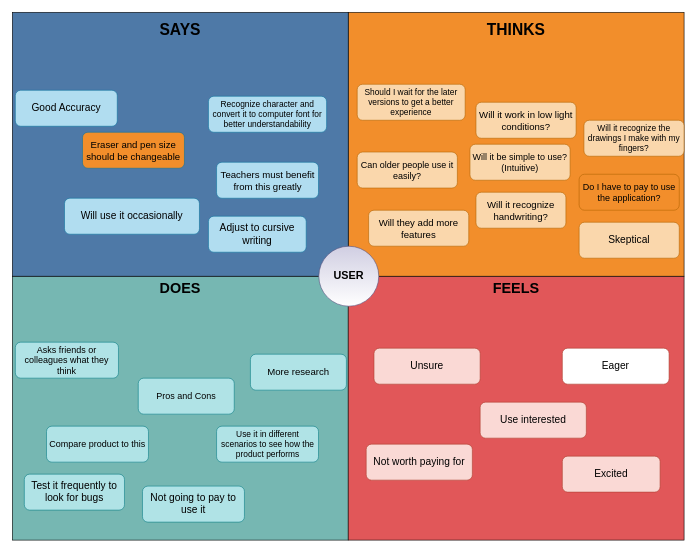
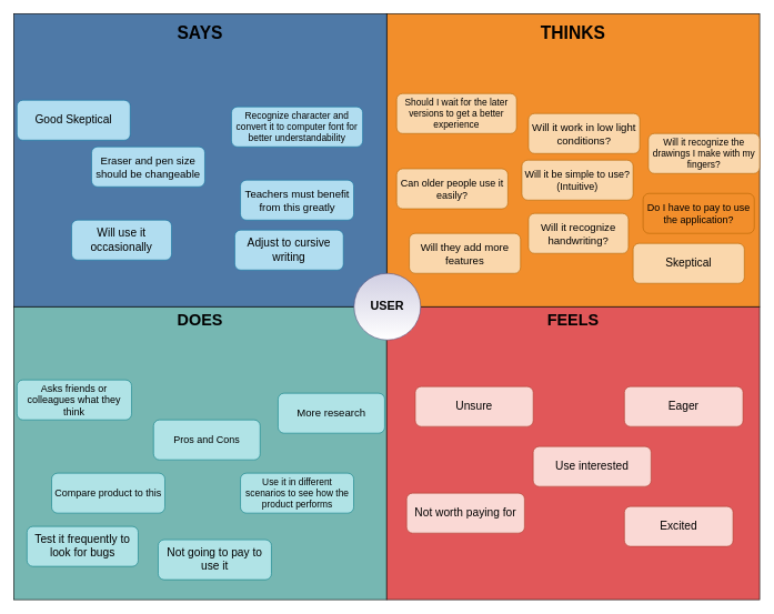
  <mxCell id="0" />
  <mxCell id="1" parent="0" />
  <mxCell id="2" value="" style="rounded=0;whiteSpace=wrap;html=1;fillColor=#76b7b2;" parent="1" vertex="1"><mxGeometry x="20" y="460" width="560" height="440" as="geometry" /></mxCell>
  <mxCell id="3" value="" style="rounded=0;whiteSpace=wrap;html=1;fillColor=#e15759;" parent="1" vertex="1"><mxGeometry x="580" y="460" width="560" height="440" as="geometry" /></mxCell>
  <mxCell id="4" value="" style="rounded=0;whiteSpace=wrap;html=1;fillColor=#f28e2b;" parent="1" vertex="1"><mxGeometry x="580" y="20" width="560" height="440" as="geometry" /></mxCell>
  <mxCell id="5" value="&lt;h1&gt;&lt;br&gt;&lt;/h1&gt;" style="rounded=0;whiteSpace=wrap;html=1;fillColor=#4e79a7;" parent="1" vertex="1"><mxGeometry x="20" y="20" width="560" height="440" as="geometry" /></mxCell>
  <mxCell id="6" value="&lt;font style=&quot;font-size: 17px&quot;&gt;Excited&lt;/font&gt;" style="rounded=1;whiteSpace=wrap;html=1;fillColor=#fad9d5;strokeColor=#ae4132;" parent="1" vertex="1"><mxGeometry x="937" y="760" width="163" height="60" as="geometry" /></mxCell>
- <mxCell id="7" value="&lt;div style=&quot;font-size: 17px&quot;&gt;&lt;font style=&quot;font-size: 17px&quot;&gt;Skeptical&lt;/font&gt;&lt;/div&gt;" style="rounded=1;whiteSpace=wrap;html=1;fillColor=#fad7ac;strokeColor=#b46504;" parent="1" vertex="1"><mxGeometry x="965" y="370" width="167" height="60" as="geometry" /></mxCell>
+ <mxCell id="7" value="&lt;div style=&quot;font-size: 17px&quot;&gt;&lt;font style=&quot;font-size: 17px&quot;&gt;Skeptical&lt;/font&gt;&lt;/div&gt;" style="rounded=1;whiteSpace=wrap;html=1;fillColor=#fad7ac;strokeColor=#b46504;" parent="1" vertex="1"><mxGeometry x="950" y="365" width="167" height="60" as="geometry" /></mxCell>
  <mxCell id="8" value="&lt;font style=&quot;font-size: 17px&quot;&gt;Not worth paying for&lt;/font&gt;" style="rounded=1;whiteSpace=wrap;html=1;fillColor=#fad9d5;strokeColor=#ae4132;" parent="1" vertex="1"><mxGeometry x="610" y="740" width="177" height="60" as="geometry" /></mxCell>
  <mxCell id="9" value="&lt;div style=&quot;font-size: 17px&quot;&gt;&lt;font style=&quot;font-size: 17px&quot;&gt;Unsure&lt;/font&gt;&lt;/div&gt;" style="rounded=1;whiteSpace=wrap;html=1;fillColor=#fad9d5;strokeColor=#ae4132;" parent="1" vertex="1"><mxGeometry x="623" y="580" width="177" height="60" as="geometry" /></mxCell>
- <mxCell id="10" value="&lt;div style=&quot;font-size: 17px&quot;&gt;&lt;font style=&quot;font-size: 17px&quot;&gt;Eager&lt;/font&gt;&lt;/div&gt;" style="rounded=1;whiteSpace=wrap;html=1;fillColor=#ffffff;strokeColor=#ae4132;" parent="1" vertex="1"><mxGeometry x="937" y="580" width="178" height="60" as="geometry" /></mxCell>
+ <mxCell id="10" value="&lt;div style=&quot;font-size: 17px&quot;&gt;&lt;font style=&quot;font-size: 17px&quot;&gt;Eager&lt;/font&gt;&lt;/div&gt;" style="rounded=1;whiteSpace=wrap;html=1;fillColor=#fad9d5;strokeColor=#ae4132;" parent="1" vertex="1"><mxGeometry x="937" y="580" width="178" height="60" as="geometry" /></mxCell>
  <mxCell id="11" value="&lt;div style=&quot;font-size: 17px&quot;&gt;&lt;font style=&quot;font-size: 17px&quot;&gt;Use interested&lt;/font&gt;&lt;/div&gt;" style="rounded=1;whiteSpace=wrap;html=1;fillColor=#fad9d5;strokeColor=#ae4132;" parent="1" vertex="1"><mxGeometry x="800" y="670" width="177" height="60" as="geometry" /></mxCell>
- <mxCell id="12" value="&lt;font style=&quot;font-size: 16px&quot;&gt;Eraser and pen size should be changeable&lt;/font&gt;" style="rounded=1;whiteSpace=wrap;html=1;fillColor=#f28e2b;strokeColor=#10739e;" parent="1" vertex="1"><mxGeometry x="137" y="220" width="170" height="60" as="geometry" /></mxCell>
- <mxCell id="13" value="&lt;div style=&quot;font-size: 17px&quot;&gt;&lt;font style=&quot;font-size: 17px&quot;&gt;Good Accuracy&lt;/font&gt;&lt;/div&gt;" style="rounded=1;whiteSpace=wrap;html=1;fillColor=#b1ddf0;strokeColor=#10739e;" parent="1" vertex="1"><mxGeometry x="25" y="150" width="170" height="60" as="geometry" /></mxCell>
- <mxCell id="14" value="&lt;font style=&quot;font-size: 17px&quot;&gt;Adjust to cursive writing&lt;/font&gt;" style="rounded=1;whiteSpace=wrap;html=1;fillColor=#b1ddf0;strokeColor=#10739e;" parent="1" vertex="1"><mxGeometry x="347" y="360" width="163" height="60" as="geometry" /></mxCell>
+ <mxCell id="12" value="&lt;font style=&quot;font-size: 16px&quot;&gt;Eraser and pen size should be changeable&lt;/font&gt;" style="rounded=1;whiteSpace=wrap;html=1;fillColor=#b1ddf0;strokeColor=#10739e;" parent="1" vertex="1"><mxGeometry x="137" y="220" width="170" height="60" as="geometry" /></mxCell>
+ <mxCell id="13" value="&lt;div style=&quot;font-size: 17px&quot;&gt;&lt;font style=&quot;font-size: 17px&quot;&gt;Good Skeptical&lt;/font&gt;&lt;/div&gt;" style="rounded=1;whiteSpace=wrap;html=1;fillColor=#b1ddf0;strokeColor=#10739e;" parent="1" vertex="1"><mxGeometry x="25" y="150" width="170" height="60" as="geometry" /></mxCell>
+ <mxCell id="14" value="&lt;font style=&quot;font-size: 17px&quot;&gt;Adjust to cursive writing&lt;/font&gt;" style="rounded=1;whiteSpace=wrap;html=1;fillColor=#b1ddf0;strokeColor=#10739e;" parent="1" vertex="1"><mxGeometry x="352" y="345" width="163" height="60" as="geometry" /></mxCell>
  <mxCell id="15" value="&lt;div style=&quot;font-size: 16px&quot;&gt;&lt;font style=&quot;font-size: 16px&quot;&gt;Teachers must benefit from this greatly&lt;/font&gt;&lt;/div&gt;" style="rounded=1;whiteSpace=wrap;html=1;fillColor=#b1ddf0;strokeColor=#10739e;" parent="1" vertex="1"><mxGeometry x="360.5" y="270" width="170" height="60" as="geometry" /></mxCell>
- <mxCell id="16" value="&lt;font style=&quot;font-size: 17px&quot;&gt;Will use it occasionally&lt;/font&gt;" style="rounded=1;whiteSpace=wrap;html=1;fillColor=#b1ddf0;strokeColor=#10739e;" parent="1" vertex="1"><mxGeometry x="107" y="330" width="225" height="60" as="geometry" /></mxCell>
+ <mxCell id="16" value="&lt;font style=&quot;font-size: 17px&quot;&gt;Will use it occasionally&lt;/font&gt;" style="rounded=1;whiteSpace=wrap;html=1;fillColor=#b1ddf0;strokeColor=#10739e;" parent="1" vertex="1"><mxGeometry x="107" y="330" width="150" height="60" as="geometry" /></mxCell>
  <mxCell id="17" value="&lt;font style=&quot;font-size: 14px&quot;&gt;Recognize character and convert it to computer font for better understandability &lt;/font&gt;" style="rounded=1;whiteSpace=wrap;html=1;fillColor=#b1ddf0;strokeColor=#10739e;" parent="1" vertex="1"><mxGeometry x="347" y="160" width="197" height="60" as="geometry" /></mxCell>
  <mxCell id="18" value="&lt;font style=&quot;font-size: 17px&quot;&gt;Not going to pay to use it &lt;/font&gt;" style="rounded=1;whiteSpace=wrap;html=1;fillColor=#b0e3e6;strokeColor=#0e8088;" parent="1" vertex="1"><mxGeometry x="237" y="810" width="170" height="60" as="geometry" /></mxCell>
  <mxCell id="19" value="&lt;font style=&quot;font-size: 15px&quot;&gt;Asks friends or colleagues what they think&lt;/font&gt;" style="rounded=1;whiteSpace=wrap;html=1;fillColor=#b0e3e6;strokeColor=#0e8088;" parent="1" vertex="1"><mxGeometry x="25" y="570" width="172" height="60" as="geometry" /></mxCell>
  <mxCell id="20" value="&lt;font style=&quot;font-size: 16px&quot;&gt;More research&lt;/font&gt;" style="rounded=1;whiteSpace=wrap;html=1;fillColor=#b0e3e6;strokeColor=#0e8088;" parent="1" vertex="1"><mxGeometry x="417" y="590" width="160" height="60" as="geometry" /></mxCell>
  <mxCell id="21" value="&lt;font style=&quot;font-size: 15px&quot;&gt;Compare product to this &lt;/font&gt;" style="rounded=1;whiteSpace=wrap;html=1;fillColor=#b0e3e6;strokeColor=#0e8088;" parent="1" vertex="1"><mxGeometry x="77" y="710" width="170" height="60" as="geometry" /></mxCell>
  <mxCell id="22" value="&lt;font style=&quot;font-size: 15px&quot;&gt;Pros and Cons&lt;/font&gt;" style="rounded=1;whiteSpace=wrap;html=1;fillColor=#b0e3e6;strokeColor=#0e8088;" parent="1" vertex="1"><mxGeometry x="230" y="630" width="160" height="60" as="geometry" /></mxCell>
  <mxCell id="23" value="&lt;font style=&quot;font-size: 14px&quot;&gt;Use it in different scenarios to see how the product performs&lt;/font&gt;" style="rounded=1;whiteSpace=wrap;html=1;fillColor=#b0e3e6;strokeColor=#0e8088;" parent="1" vertex="1"><mxGeometry x="360.5" y="710" width="170" height="60" as="geometry" /></mxCell>
  <mxCell id="24" value="&lt;font style=&quot;font-size: 17px&quot;&gt;Test it frequently to look for bugs&lt;/font&gt;" style="rounded=1;whiteSpace=wrap;html=1;fillColor=#b0e3e6;strokeColor=#0e8088;" parent="1" vertex="1"><mxGeometry x="40" y="790" width="167" height="60" as="geometry" /></mxCell>
  <mxCell id="25" value="&lt;font style=&quot;font-size: 16px&quot;&gt;Will it recognize handwriting?&lt;/font&gt;" style="rounded=1;whiteSpace=wrap;html=1;fillColor=#fad7ac;strokeColor=#b46504;" parent="1" vertex="1"><mxGeometry x="793" y="320" width="150" height="60" as="geometry" /></mxCell>
  <mxCell id="26" value="&lt;font style=&quot;font-size: 14px&quot;&gt;Will it recognize the drawings I make with my fingers?&lt;/font&gt;" style="rounded=1;whiteSpace=wrap;html=1;fillColor=#fad7ac;strokeColor=#b46504;" parent="1" vertex="1"><mxGeometry x="973" y="200" width="167" height="60" as="geometry" /></mxCell>
  <mxCell id="27" value="&lt;font style=&quot;font-size: 15px&quot;&gt;Do I have to pay to use the application?&lt;/font&gt;" style="rounded=1;whiteSpace=wrap;html=1;fillColor=#f28e2b;strokeColor=#b46504;" parent="1" vertex="1"><mxGeometry x="965" y="290" width="167" height="60" as="geometry" /></mxCell>
  <mxCell id="28" value="&lt;font style=&quot;font-size: 15px&quot;&gt;Will it be simple to use?(Intuitive)&lt;/font&gt;" style="rounded=1;whiteSpace=wrap;html=1;fillColor=#fad7ac;strokeColor=#b46504;" parent="1" vertex="1"><mxGeometry x="783" y="240" width="167" height="60" as="geometry" /></mxCell>
  <mxCell id="29" value="&lt;font style=&quot;font-size: 16px&quot;&gt;Will it work in low light conditions?&lt;/font&gt;" style="rounded=1;whiteSpace=wrap;html=1;fillColor=#fad7ac;strokeColor=#b46504;" parent="1" vertex="1"><mxGeometry x="793" y="170" width="167" height="60" as="geometry" /></mxCell>
  <mxCell id="30" value="&lt;font style=&quot;font-size: 14px&quot;&gt;Should I wait for the later versions to get a better experience&lt;/font&gt;" style="rounded=1;whiteSpace=wrap;html=1;fillColor=#fad7ac;strokeColor=#b46504;" parent="1" vertex="1"><mxGeometry x="595" y="140" width="180" height="60" as="geometry" /></mxCell>
  <mxCell id="31" value="&lt;font style=&quot;font-size: 16px&quot;&gt;Will they add more features&lt;/font&gt;" style="rounded=1;whiteSpace=wrap;html=1;fillColor=#fad7ac;strokeColor=#b46504;" parent="1" vertex="1"><mxGeometry x="614" y="350" width="167" height="60" as="geometry" /></mxCell>
  <mxCell id="32" value="&lt;font style=&quot;font-size: 15px&quot;&gt;Can older people use it easily?&lt;/font&gt;" style="rounded=1;whiteSpace=wrap;html=1;fillColor=#fad7ac;strokeColor=#b46504;" parent="1" vertex="1"><mxGeometry x="595" y="253" width="167" height="60" as="geometry" /></mxCell>
  <mxCell id="33" value="&lt;h1 style=&quot;font-size: 26px&quot;&gt;&lt;font style=&quot;font-size: 26px&quot;&gt;SAYS&lt;br&gt;&lt;/font&gt;&lt;/h1&gt;" style="text;html=1;strokeColor=none;fillColor=none;align=center;verticalAlign=middle;whiteSpace=wrap;rounded=0;" parent="1" vertex="1"><mxGeometry x="230" y="40" width="140" height="20" as="geometry" /></mxCell>
  <mxCell id="34" value="&lt;h1 style=&quot;font-size: 26px&quot;&gt;&lt;font style=&quot;font-size: 26px&quot;&gt;THINKS&lt;/font&gt;&lt;/h1&gt;" style="text;html=1;strokeColor=none;fillColor=none;align=center;verticalAlign=middle;whiteSpace=wrap;rounded=0;" parent="1" vertex="1"><mxGeometry x="790" y="40" width="140" height="20" as="geometry" /></mxCell>
  <mxCell id="35" value="&lt;h1&gt;FEELS&lt;/h1&gt;" style="text;html=1;strokeColor=none;fillColor=none;align=center;verticalAlign=middle;whiteSpace=wrap;rounded=0;" parent="1" vertex="1"><mxGeometry x="790" y="470" width="140" height="20" as="geometry" /></mxCell>
  <mxCell id="36" value="&lt;h1&gt;DOES&lt;/h1&gt;" style="text;html=1;strokeColor=none;fillColor=none;align=center;verticalAlign=middle;whiteSpace=wrap;rounded=0;" parent="1" vertex="1"><mxGeometry x="230" y="470" width="140" height="20" as="geometry" /></mxCell>
  <mxCell id="37" value="&lt;h2&gt;USER&lt;/h2&gt;" style="ellipse;whiteSpace=wrap;html=1;aspect=fixed;fillColor=#d0cee2;strokeColor=#56517e;gradientColor=#ffffff;" parent="1" vertex="1"><mxGeometry x="531" y="410" width="100" height="100" as="geometry" /></mxCell>
